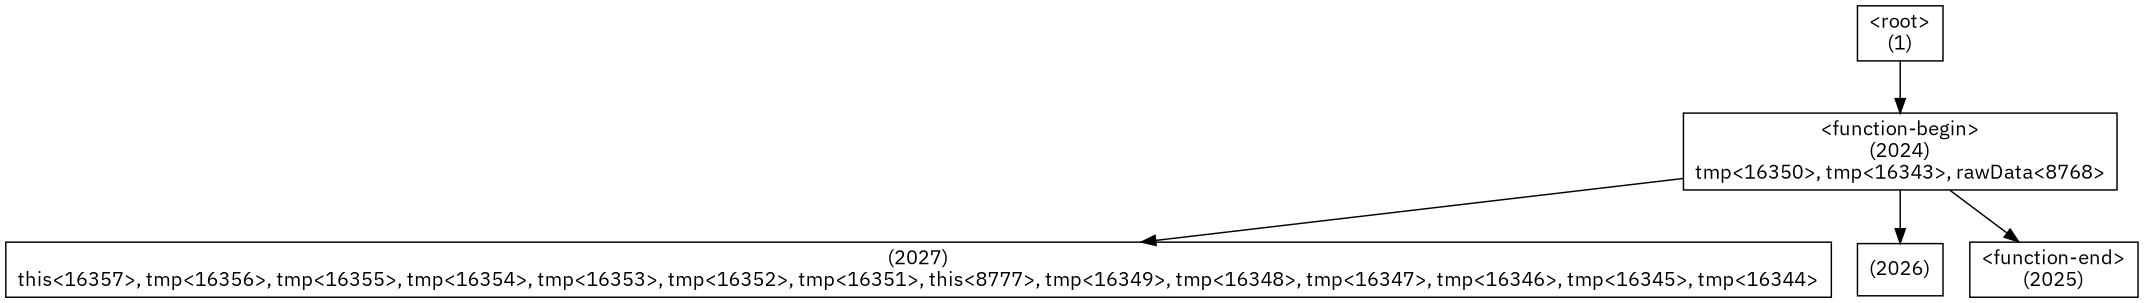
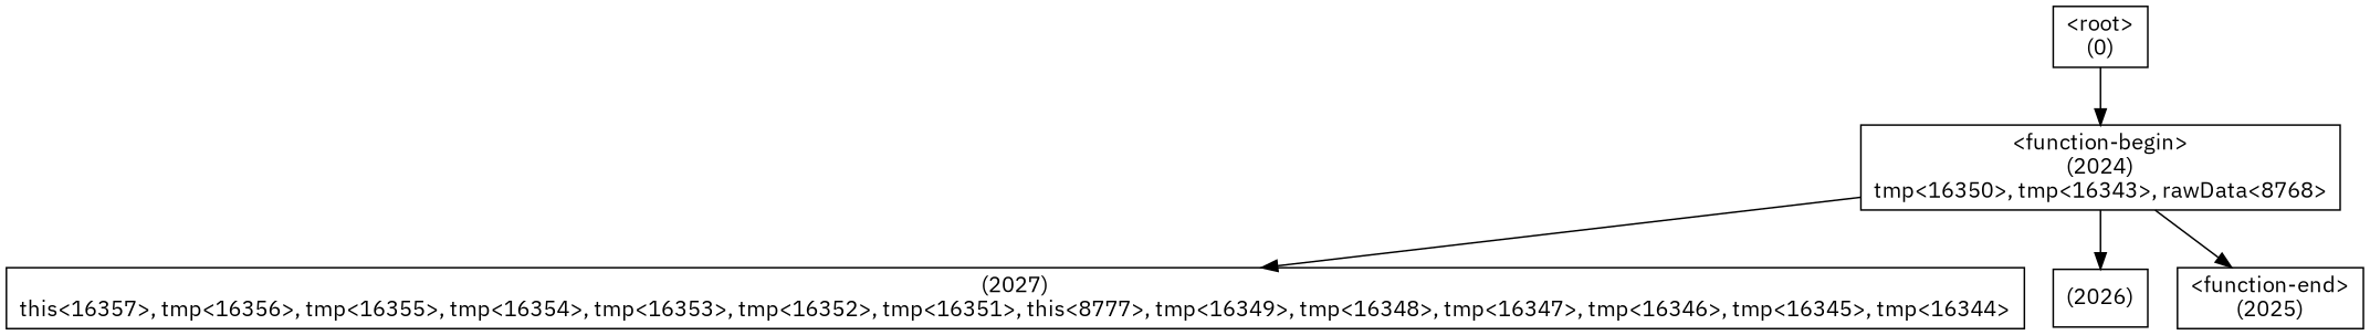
  digraph {
    fontname="IBM Plex Sans"
    node [shape=box fontname="IBM Plex Sans"]
    edge [fontname="IBM Plex Sans"]
    n1 [label="(2027)\nthis<16357>, tmp<16356>, tmp<16355>, tmp<16354>, tmp<16353>, tmp<16352>, tmp<16351>, this<8777>, tmp<16349>, tmp<16348>, tmp<16347>, tmp<16346>, tmp<16345>, tmp<16344>"]
    n2 [label="(2026)"]
    n3 [label="<function-end>\n(2025)"]
    n4 [label="<function-begin>\n(2024)\ntmp<16350>, tmp<16343>, rawData<8768>"]
-   n5 [label="<root>\n(1)"]
+   n5 [label="<root>\n(0)"]
    n4 -> n1
    n4 -> n2
    n4 -> n3
    n5 -> n4
  }
